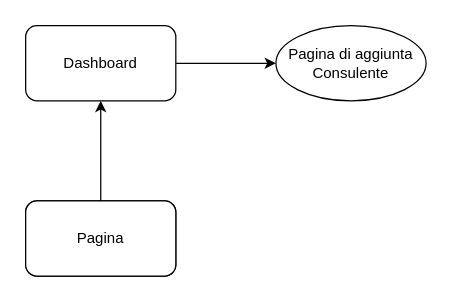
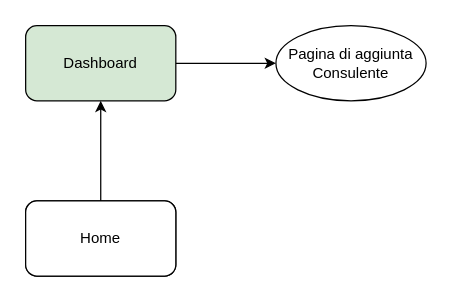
  <mxCell id="0" />
  <mxCell id="1" parent="0" />
  <mxCell id="2" value="" style="rounded=1;whiteSpace=wrap;html=1;" parent="1" vertex="1"><mxGeometry x="20" y="160" width="120" height="60" as="geometry" /></mxCell>
  <mxCell id="3" value="" style="edgeStyle=orthogonalEdgeStyle;rounded=0;orthogonalLoop=1;jettySize=auto;html=1;" parent="1" source="4" target="6" edge="1"><mxGeometry relative="1" as="geometry" /></mxCell>
- <mxCell id="4" value="Pagina" style="rounded=1;whiteSpace=wrap;html=1;" parent="1" vertex="1"><mxGeometry x="20" y="160" width="120" height="60" as="geometry" /></mxCell>
+ <mxCell id="4" value="Home" style="rounded=1;whiteSpace=wrap;html=1;" parent="1" vertex="1"><mxGeometry x="20" y="160" width="120" height="60" as="geometry" /></mxCell>
  <mxCell id="5" value="" style="edgeStyle=orthogonalEdgeStyle;rounded=0;orthogonalLoop=1;jettySize=auto;html=1;" parent="1" source="6" target="7" edge="1"><mxGeometry relative="1" as="geometry" /></mxCell>
- <mxCell id="6" value="Dashboard" style="whiteSpace=wrap;html=1;rounded=1;" parent="1" vertex="1"><mxGeometry x="20" y="20" width="120" height="60" as="geometry" /></mxCell>
+ <mxCell id="6" value="Dashboard" style="whiteSpace=wrap;html=1;rounded=1;fillColor=#d5e8d4;" parent="1" vertex="1"><mxGeometry x="20" y="20" width="120" height="60" as="geometry" /></mxCell>
  <mxCell id="7" value="Pagina di aggiunta Consulente" style="ellipse;whiteSpace=wrap;html=1;" parent="1" vertex="1"><mxGeometry x="220" y="20" width="120" height="60" as="geometry" /></mxCell>
